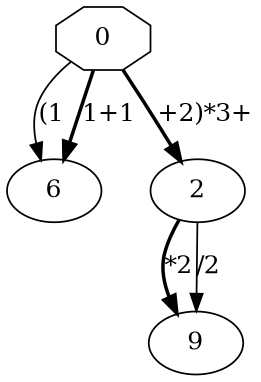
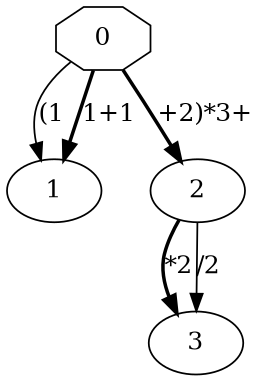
  digraph {
    node [shape=ellipse]
    edge [style=bold]
    0 [shape=octagon]
-   1 [label=6]
+   1
    2
-   3 [label=9]
+   3
    0 -> 1 [label="(1" style=solid]
    0 -> 1 [label="1+1"]
    0 -> 2 [label="+2)*3+"]
    2 -> 3 [label="*2"]
    2 -> 3 [label="/2" style=solid]
  }
